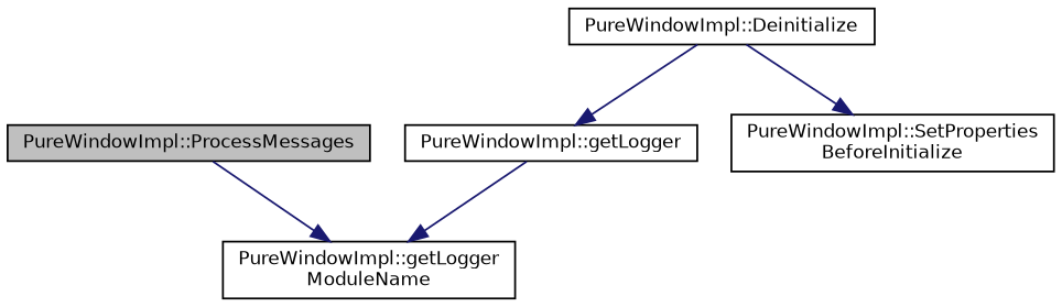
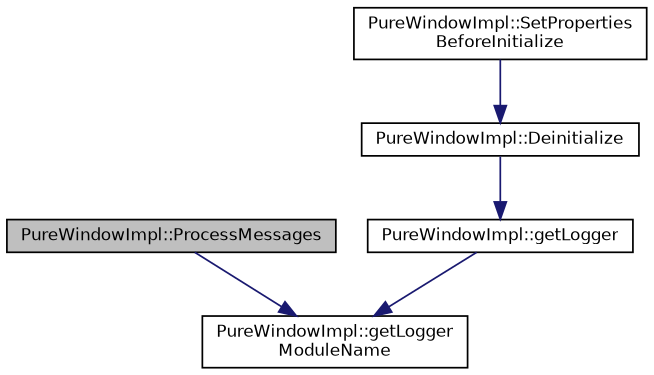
  digraph {
    rankdir=TB
    node [color=black fillcolor=white fontname=Helvetica fontsize=10 shape=record style=filled]
    edge [color=midnightblue fontname=Helvetica fontsize=10 labelfontname=Helvetica labelfontsize=10 style=solid]
    n1 [fillcolor=grey75 fontcolor=black height=0.2 label="PureWindowImpl::ProcessMessages" width=0.4]
    n2 [height=0.2 label="PureWindowImpl::getLogger\lModuleName" width=0.4]
    n3 [height=0.2 label="PureWindowImpl::Deinitialize" width=0.4]
    n4 [height=0.2 label="PureWindowImpl::getLogger" width=0.4]
    n5 [height=0.2 label="PureWindowImpl::SetProperties\lBeforeInitialize" width=0.4]
    n1 -> n2
    n3 -> n4
-   n3 -> n5
+   n5 -> n3
    n4 -> n2
  }
